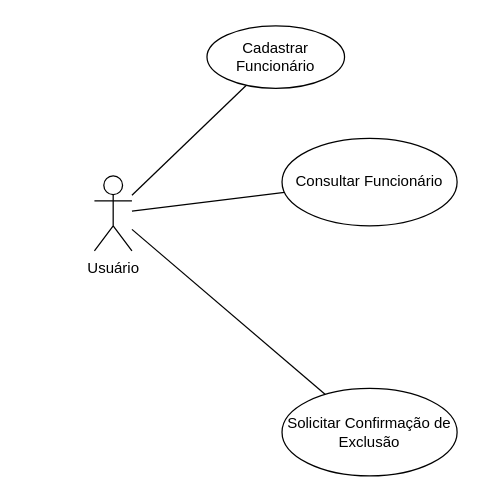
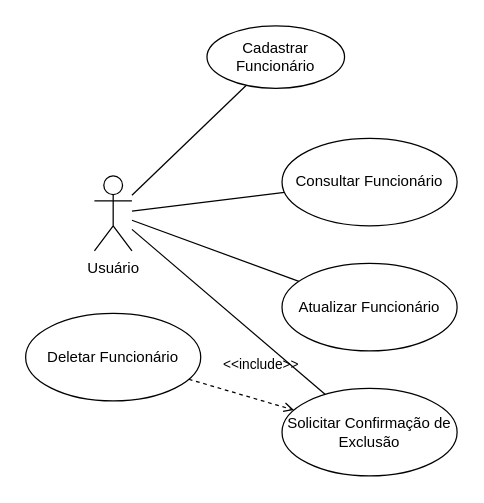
  <mxCell id="0" />
  <mxCell id="1" parent="0" />
  <mxCell id="2" style="rounded=0;orthogonalLoop=1;jettySize=auto;html=1;endArrow=none;endFill=0;" edge="1" parent="1" source="6" target="7"><mxGeometry relative="1" as="geometry" /></mxCell>
  <mxCell id="3" style="rounded=0;orthogonalLoop=1;jettySize=auto;html=1;endArrow=none;endFill=0;" edge="1" parent="1" source="6" target="8"><mxGeometry relative="1" as="geometry" /></mxCell>
  <mxCell id="4" style="rounded=0;orthogonalLoop=1;jettySize=auto;html=1;endArrow=none;endFill=0;" edge="1" parent="1" source="6" target="11"><mxGeometry relative="1" as="geometry" /></mxCell>
+ <mxCell id="5" style="rounded=0;orthogonalLoop=1;jettySize=auto;html=1;endArrow=none;endFill=0;" edge="1" parent="1" source="6" target="9"><mxGeometry relative="1" as="geometry" /></mxCell>
  <mxCell id="6" value="Usuário" style="shape=umlActor;html=1;verticalLabelPosition=bottom;verticalAlign=top;align=center;" vertex="1" parent="1"><mxGeometry x="75" y="140" width="30" height="60" as="geometry" /></mxCell>
  <mxCell id="7" value="Cadastrar Funcionário" style="ellipse;whiteSpace=wrap;html=1;" vertex="1" parent="1"><mxGeometry x="165" y="20" width="110" height="50" as="geometry" /></mxCell>
  <mxCell id="8" value="Consultar Funcionário" style="ellipse;whiteSpace=wrap;html=1;" vertex="1" parent="1"><mxGeometry x="225" y="110" width="140" height="70" as="geometry" /></mxCell>
+ <mxCell id="9" value="Atualizar Funcionário" style="ellipse;whiteSpace=wrap;html=1;" vertex="1" parent="1"><mxGeometry x="225" y="210" width="140" height="70" as="geometry" /></mxCell>
+ <mxCell id="10" value="Deletar Funcionário" style="ellipse;whiteSpace=wrap;html=1;" vertex="1" parent="1"><mxGeometry x="20" y="250" width="140" height="70" as="geometry" /></mxCell>
  <mxCell id="11" value="Solicitar Confirmação de Exclusão" style="ellipse;whiteSpace=wrap;html=1;" vertex="1" parent="1"><mxGeometry x="225" y="310" width="140" height="70" as="geometry" /></mxCell>
+ <mxCell id="12" value="&amp;lt;&amp;lt;include&amp;gt;&amp;gt;" style="edgeStyle=none;html=1;endArrow=open;verticalAlign=bottom;dashed=1;labelBackgroundColor=none;rounded=0;" edge="1" parent="1" source="10" target="11"><mxGeometry x="0.243" y="19" width="160" relative="1" as="geometry"><mxPoint x="65" y="360" as="sourcePoint" /><mxPoint x="225" y="360" as="targetPoint" /><mxPoint as="offset" /></mxGeometry></mxCell>
